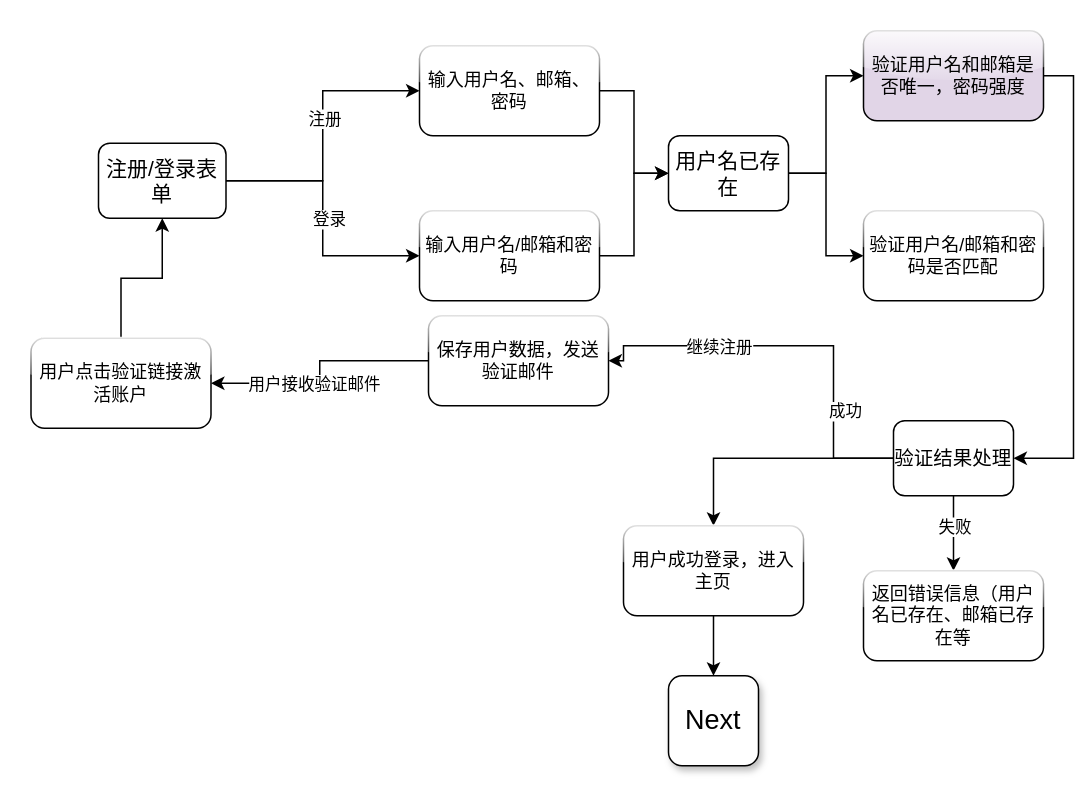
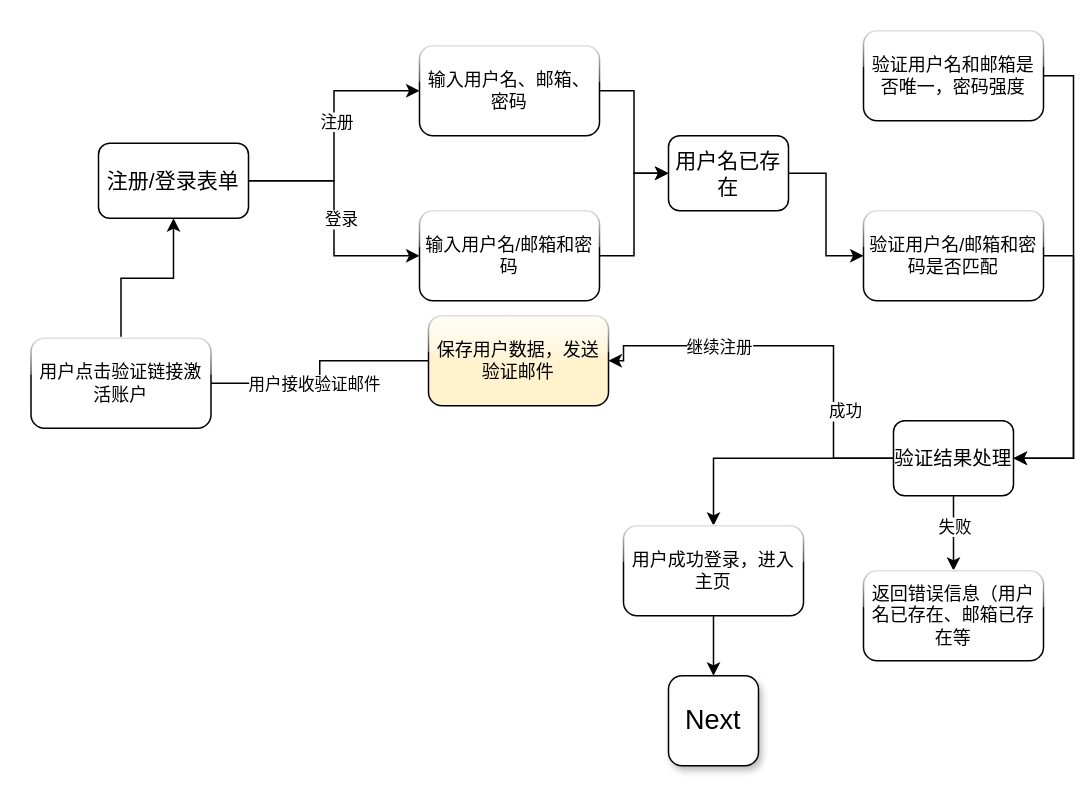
  <mxCell id="0" />
  <mxCell id="1" parent="0" />
  <mxCell id="2" style="edgeStyle=orthogonalEdgeStyle;rounded=0;orthogonalLoop=1;jettySize=auto;html=1;exitX=1;exitY=0.5;exitDx=0;exitDy=0;entryX=0;entryY=0.5;entryDx=0;entryDy=0;" edge="1" parent="1" source="6" target="8"><mxGeometry relative="1" as="geometry" /></mxCell>
  <mxCell id="3" value="注册" style="edgeLabel;html=1;align=center;verticalAlign=middle;resizable=0;points=[];" vertex="1" connectable="0" parent="2"><mxGeometry x="0.117" y="-1" relative="1" as="geometry"><mxPoint as="offset" /></mxGeometry></mxCell>
  <mxCell id="4" style="edgeStyle=orthogonalEdgeStyle;rounded=0;orthogonalLoop=1;jettySize=auto;html=1;exitX=1;exitY=0.5;exitDx=0;exitDy=0;entryX=0;entryY=0.5;entryDx=0;entryDy=0;" edge="1" parent="1" source="6" target="10"><mxGeometry relative="1" as="geometry" /></mxCell>
  <mxCell id="5" value="登录" style="edgeLabel;html=1;align=center;verticalAlign=middle;resizable=0;points=[];" vertex="1" connectable="0" parent="4"><mxGeometry y="4" relative="1" as="geometry"><mxPoint as="offset" /></mxGeometry></mxCell>
- <mxCell id="6" value="&lt;font style=&quot;font-size: 14px;&quot;&gt;注册/登录表单&lt;/font&gt;" style="rounded=1;whiteSpace=wrap;html=1;" vertex="1" parent="1"><mxGeometry x="65" y="95" width="85" height="50" as="geometry" /></mxCell>
+ <mxCell id="6" value="&lt;font style=&quot;font-size: 14px;&quot;&gt;注册/登录表单&lt;/font&gt;" style="rounded=1;whiteSpace=wrap;html=1;" vertex="1" parent="1"><mxGeometry x="65" y="95" width="100" height="50" as="geometry" /></mxCell>
  <mxCell id="7" style="edgeStyle=orthogonalEdgeStyle;rounded=0;orthogonalLoop=1;jettySize=auto;html=1;exitX=1;exitY=0.5;exitDx=0;exitDy=0;" edge="1" parent="1" source="8" target="13"><mxGeometry relative="1" as="geometry" /></mxCell>
  <mxCell id="8" value="输入用户名、邮箱、密码" style="rounded=1;whiteSpace=wrap;html=1;shadow=0;glass=1;" vertex="1" parent="1"><mxGeometry x="279" y="30" width="120" height="60" as="geometry" /></mxCell>
  <mxCell id="9" style="edgeStyle=orthogonalEdgeStyle;rounded=0;orthogonalLoop=1;jettySize=auto;html=1;exitX=1;exitY=0.5;exitDx=0;exitDy=0;" edge="1" parent="1" source="10" target="13"><mxGeometry relative="1" as="geometry" /></mxCell>
  <mxCell id="10" value="输入用户名/邮箱和密码" style="rounded=1;whiteSpace=wrap;html=1;glass=1;" vertex="1" parent="1"><mxGeometry x="279" y="140" width="120" height="60" as="geometry" /></mxCell>
- <mxCell id="11" style="edgeStyle=orthogonalEdgeStyle;rounded=0;orthogonalLoop=1;jettySize=auto;html=1;exitX=1;exitY=0.5;exitDx=0;exitDy=0;entryX=0;entryY=0.5;entryDx=0;entryDy=0;" edge="1" parent="1" source="13" target="15"><mxGeometry relative="1" as="geometry" /></mxCell>
  <mxCell id="12" style="edgeStyle=orthogonalEdgeStyle;rounded=0;orthogonalLoop=1;jettySize=auto;html=1;exitX=1;exitY=0.5;exitDx=0;exitDy=0;entryX=0;entryY=0.5;entryDx=0;entryDy=0;" edge="1" parent="1" source="13" target="17"><mxGeometry relative="1" as="geometry" /></mxCell>
  <mxCell id="13" value="&lt;font style=&quot;font-size: 14px;&quot;&gt;用户名已存在&lt;/font&gt;" style="rounded=1;whiteSpace=wrap;html=1;" vertex="1" parent="1"><mxGeometry x="445" y="90" width="80" height="50" as="geometry" /></mxCell>
  <mxCell id="14" style="edgeStyle=orthogonalEdgeStyle;rounded=0;orthogonalLoop=1;jettySize=auto;html=1;exitX=1;exitY=0.5;exitDx=0;exitDy=0;entryX=1;entryY=0.5;entryDx=0;entryDy=0;" edge="1" parent="1" source="15" target="24"><mxGeometry relative="1" as="geometry" /></mxCell>
- <mxCell id="15" value="验证用户名和邮箱是否唯一，密码强度" style="rounded=1;whiteSpace=wrap;html=1;glass=1;fillColor=#e1d5e7;" vertex="1" parent="1"><mxGeometry x="575" y="20" width="120" height="60" as="geometry" /></mxCell>
+ <mxCell id="15" value="验证用户名和邮箱是否唯一，密码强度" style="rounded=1;whiteSpace=wrap;html=1;glass=1;" vertex="1" parent="1"><mxGeometry x="575" y="20" width="120" height="60" as="geometry" /></mxCell>
+ <mxCell id="16" style="edgeStyle=orthogonalEdgeStyle;rounded=0;orthogonalLoop=1;jettySize=auto;html=1;exitX=1;exitY=0.5;exitDx=0;exitDy=0;entryX=1;entryY=0.5;entryDx=0;entryDy=0;" edge="1" parent="1" source="17" target="24"><mxGeometry relative="1" as="geometry" /></mxCell>
  <mxCell id="17" value="验证用户名/邮箱和密码是否匹配" style="rounded=1;whiteSpace=wrap;html=1;glass=1;" vertex="1" parent="1"><mxGeometry x="575" y="140" width="120" height="60" as="geometry" /></mxCell>
  <mxCell id="18" style="edgeStyle=orthogonalEdgeStyle;rounded=0;orthogonalLoop=1;jettySize=auto;html=1;exitX=0.5;exitY=1;exitDx=0;exitDy=0;entryX=0.5;entryY=0;entryDx=0;entryDy=0;" edge="1" parent="1" source="24" target="28"><mxGeometry relative="1" as="geometry" /></mxCell>
  <mxCell id="19" value="失败" style="edgeLabel;html=1;align=center;verticalAlign=middle;resizable=0;points=[];" vertex="1" connectable="0" parent="18"><mxGeometry x="-0.2" relative="1" as="geometry"><mxPoint as="offset" /></mxGeometry></mxCell>
  <mxCell id="20" style="edgeStyle=orthogonalEdgeStyle;rounded=0;orthogonalLoop=1;jettySize=auto;html=1;exitX=0;exitY=0.5;exitDx=0;exitDy=0;entryX=1;entryY=0.5;entryDx=0;entryDy=0;" edge="1" parent="1" source="24" target="27"><mxGeometry relative="1" as="geometry"><Array as="points"><mxPoint x="555" y="305" /><mxPoint x="555" y="230" /><mxPoint x="415" y="230" /></Array></mxGeometry></mxCell>
  <mxCell id="21" value="成功" style="edgeLabel;html=1;align=center;verticalAlign=middle;resizable=0;points=[];" vertex="1" connectable="0" parent="20"><mxGeometry x="-0.08" y="-1" relative="1" as="geometry"><mxPoint x="19" y="44" as="offset" /></mxGeometry></mxCell>
  <mxCell id="22" value="继续注册" style="edgeLabel;html=1;align=center;verticalAlign=middle;resizable=0;points=[];" vertex="1" connectable="0" parent="20"><mxGeometry x="0.244" y="3" relative="1" as="geometry"><mxPoint x="-21" y="-3" as="offset" /></mxGeometry></mxCell>
  <mxCell id="23" style="edgeStyle=orthogonalEdgeStyle;rounded=0;orthogonalLoop=1;jettySize=auto;html=1;exitX=0;exitY=0.5;exitDx=0;exitDy=0;entryX=0.5;entryY=0;entryDx=0;entryDy=0;" edge="1" parent="1" source="24" target="30"><mxGeometry relative="1" as="geometry"><mxPoint x="515" y="370" as="targetPoint" /></mxGeometry></mxCell>
  <mxCell id="24" value="&lt;font style=&quot;font-size: 13px;&quot;&gt;验证结果处理&lt;/font&gt;" style="rounded=1;whiteSpace=wrap;html=1;" vertex="1" parent="1"><mxGeometry x="595" y="280" width="80" height="50" as="geometry" /></mxCell>
- <mxCell id="25" style="edgeStyle=orthogonalEdgeStyle;rounded=0;orthogonalLoop=1;jettySize=auto;html=1;exitX=0;exitY=0.5;exitDx=0;exitDy=0;entryX=1;entryY=0.5;entryDx=0;entryDy=0;" edge="1" parent="1" source="27" target="32"><mxGeometry relative="1" as="geometry" /></mxCell>
+ <mxCell id="25" style="edgeStyle=orthogonalEdgeStyle;rounded=0;orthogonalLoop=1;jettySize=auto;html=1;exitX=0;exitY=0.5;exitDx=0;exitDy=0;entryX=1;entryY=0.5;entryDx=0;entryDy=0;endArrow=none;" edge="1" parent="1" source="27" target="32"><mxGeometry relative="1" as="geometry" /></mxCell>
  <mxCell id="26" value="用户接收验证邮件" style="edgeLabel;html=1;align=center;verticalAlign=middle;resizable=0;points=[];" vertex="1" connectable="0" parent="25"><mxGeometry x="0.692" y="-1" relative="1" as="geometry"><mxPoint x="43" y="1" as="offset" /></mxGeometry></mxCell>
- <mxCell id="27" value="保存用户数据，发送验证邮件" style="rounded=1;whiteSpace=wrap;html=1;glass=1;" vertex="1" parent="1"><mxGeometry x="285" y="210" width="120" height="60" as="geometry" /></mxCell>
+ <mxCell id="27" value="保存用户数据，发送验证邮件" style="rounded=1;whiteSpace=wrap;html=1;glass=1;fillColor=#fff2cc;" vertex="1" parent="1"><mxGeometry x="285" y="210" width="120" height="60" as="geometry" /></mxCell>
  <mxCell id="28" value="返回错误信息（用户名已存在、邮箱已存在等" style="rounded=1;whiteSpace=wrap;html=1;glass=1;" vertex="1" parent="1"><mxGeometry x="575" y="380" width="120" height="60" as="geometry" /></mxCell>
  <mxCell id="29" style="edgeStyle=orthogonalEdgeStyle;rounded=0;orthogonalLoop=1;jettySize=auto;html=1;exitX=0.5;exitY=1;exitDx=0;exitDy=0;entryX=0.5;entryY=0;entryDx=0;entryDy=0;" edge="1" parent="1" source="30" target="33"><mxGeometry relative="1" as="geometry" /></mxCell>
  <mxCell id="30" value=" 用户成功登录，进入主页" style="rounded=1;whiteSpace=wrap;html=1;glass=1;" vertex="1" parent="1"><mxGeometry x="415" y="350" width="120" height="60" as="geometry" /></mxCell>
  <mxCell id="31" style="edgeStyle=orthogonalEdgeStyle;rounded=0;orthogonalLoop=1;jettySize=auto;html=1;entryX=0.5;entryY=1;entryDx=0;entryDy=0;" edge="1" parent="1" source="32" target="6"><mxGeometry relative="1" as="geometry" /></mxCell>
  <mxCell id="32" value="用户点击验证链接激活账户" style="rounded=1;whiteSpace=wrap;html=1;glass=1;" vertex="1" parent="1"><mxGeometry x="20" y="225" width="120" height="60" as="geometry" /></mxCell>
  <mxCell id="33" value="&lt;font style=&quot;font-size: 18px;&quot;&gt;Next&lt;/font&gt;" style="whiteSpace=wrap;html=1;aspect=fixed;rounded=1;shadow=1;" vertex="1" parent="1"><mxGeometry x="445" y="450" width="60" height="60" as="geometry" /></mxCell>
